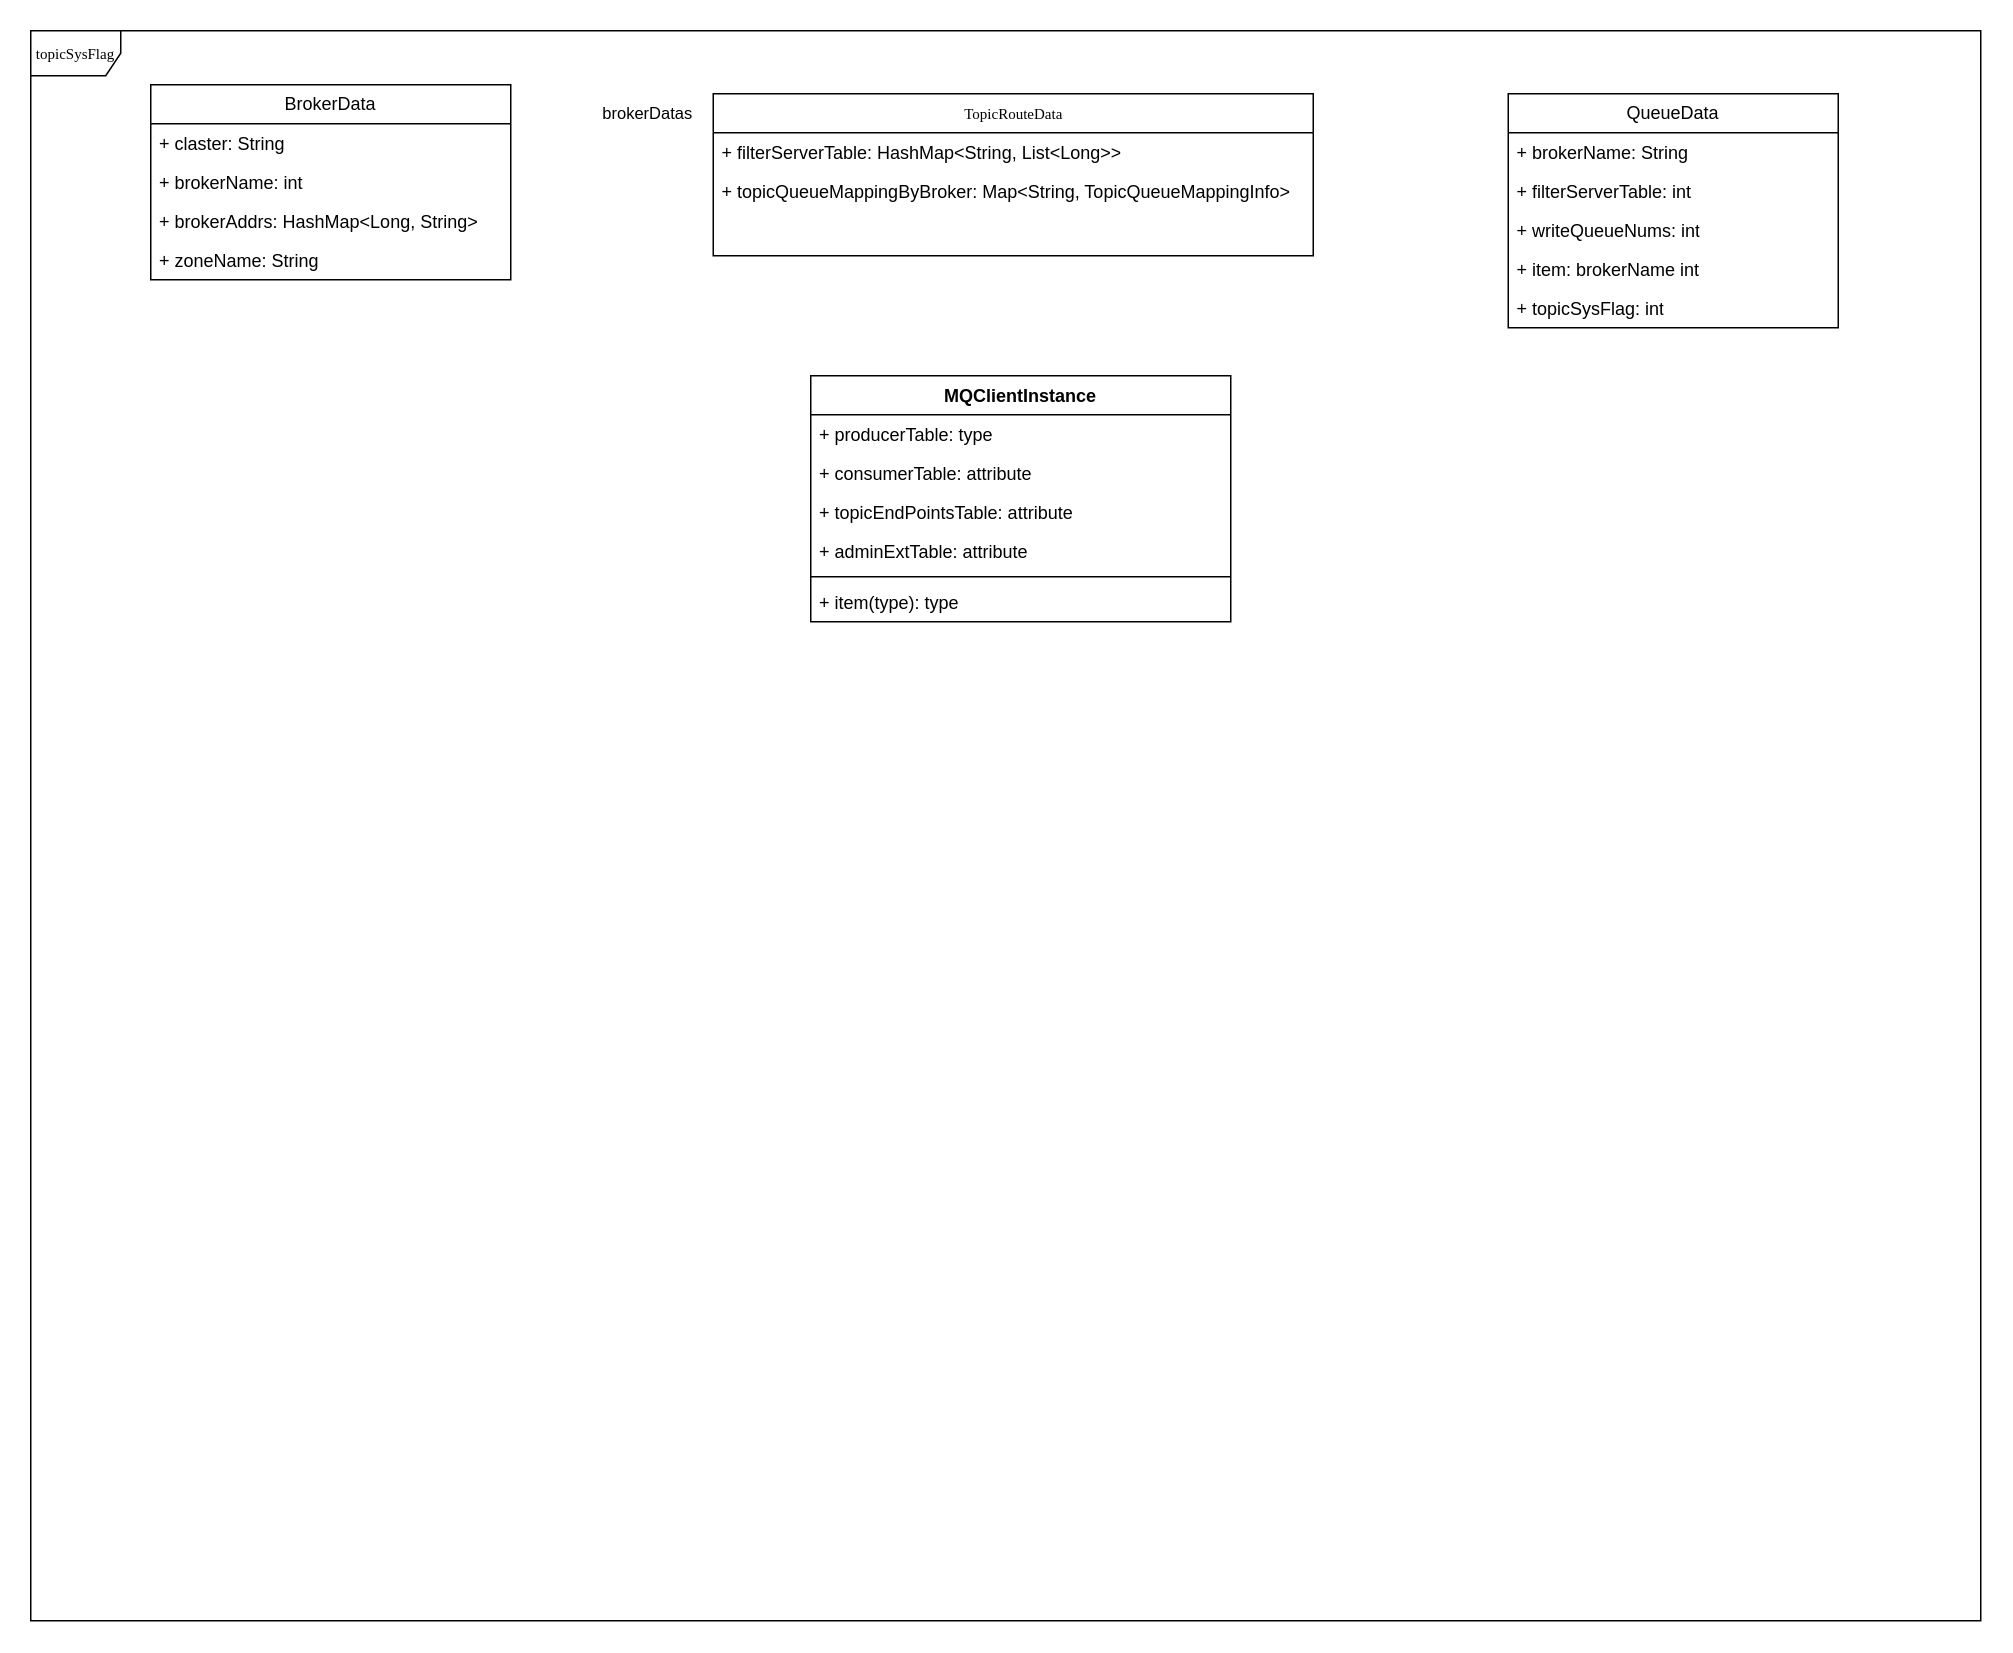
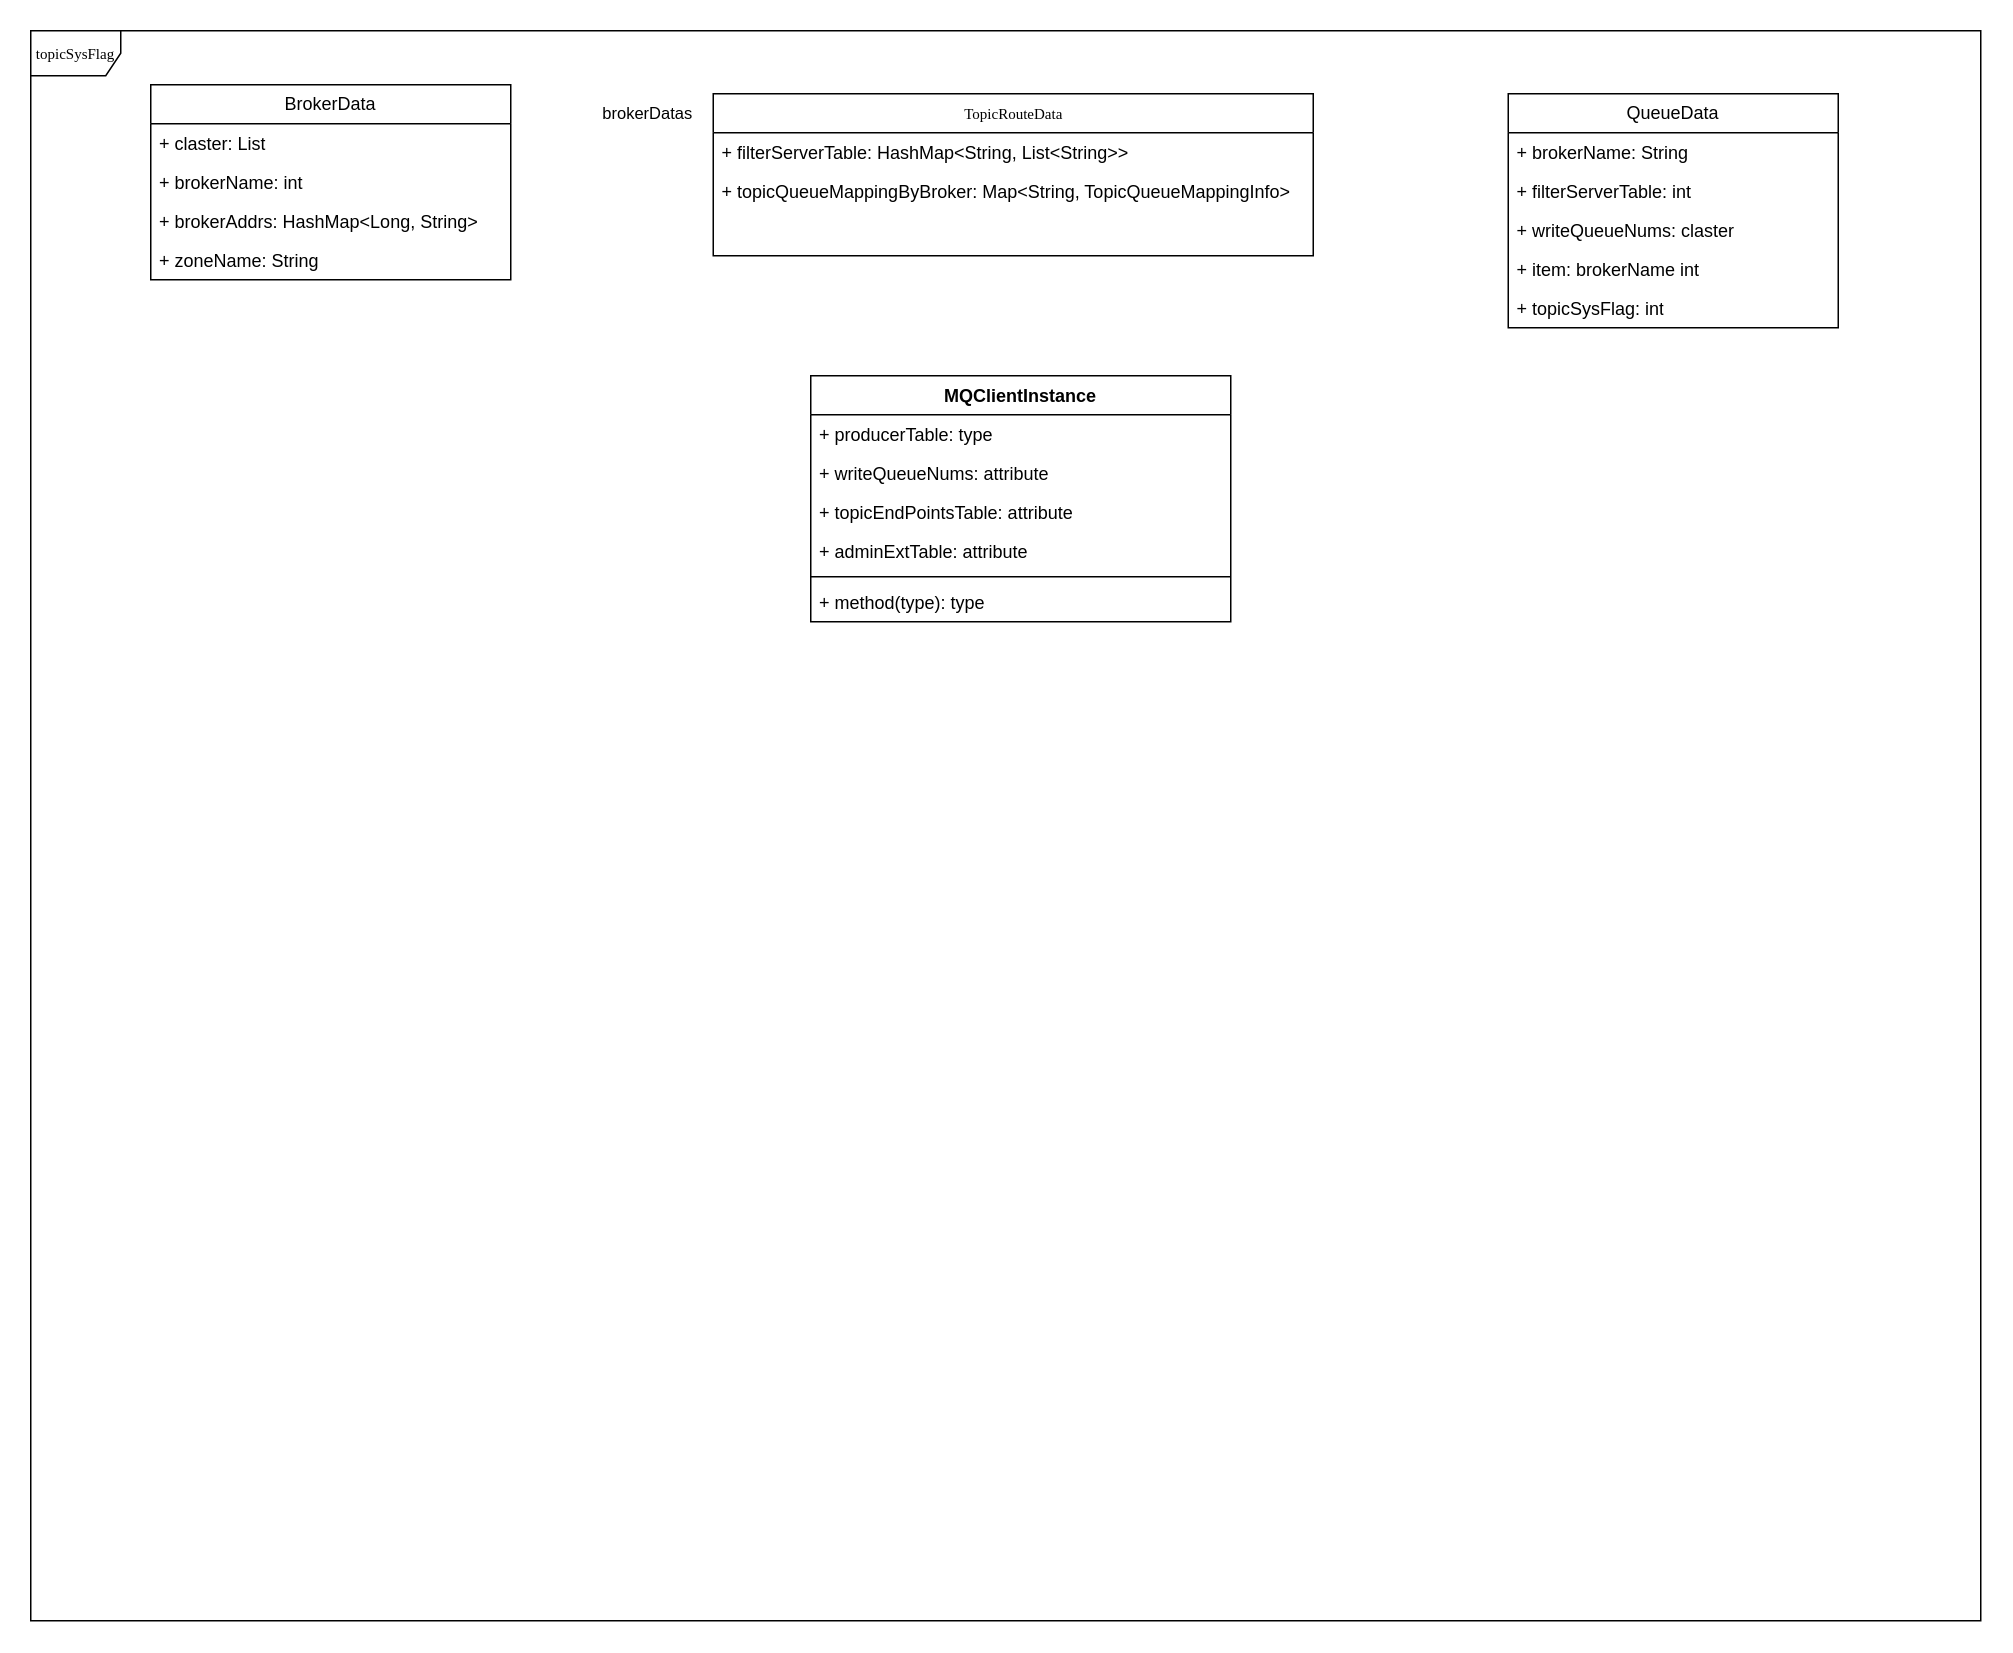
  <mxCell id="0" />
  <mxCell id="1" parent="0" />
  <mxCell id="2" value="topicSysFlag" style="shape=umlFrame;whiteSpace=wrap;html=1;rounded=0;shadow=0;comic=0;labelBackgroundColor=none;strokeWidth=1;fontFamily=Verdana;fontSize=10;align=center;" parent="1" vertex="1"><mxGeometry x="20" y="20" width="1300" height="1060" as="geometry" /></mxCell>
  <mxCell id="3" value="TopicRouteData" style="swimlane;html=1;fontStyle=0;childLayout=stackLayout;horizontal=1;startSize=26;fillColor=none;horizontalStack=0;resizeParent=1;resizeLast=0;collapsible=1;marginBottom=0;swimlaneFillColor=#ffffff;rounded=0;shadow=0;comic=0;labelBackgroundColor=none;strokeWidth=1;fontFamily=Verdana;fontSize=10;align=center;" parent="1" vertex="1"><mxGeometry x="475" y="62" width="400" height="108" as="geometry" /></mxCell>
- <mxCell id="4" value="+ filterServerTable: HashMap&amp;lt;String, List&amp;lt;Long&amp;gt;&amp;gt;" style="text;html=1;strokeColor=none;fillColor=none;align=left;verticalAlign=top;spacingLeft=4;spacingRight=4;whiteSpace=wrap;overflow=hidden;rotatable=0;points=[[0,0.5],[1,0.5]];portConstraint=eastwest;" parent="3" vertex="1"><mxGeometry y="26" width="400" height="26" as="geometry" /></mxCell>
+ <mxCell id="4" value="+ filterServerTable: HashMap&amp;lt;String, List&amp;lt;String&amp;gt;&amp;gt;" style="text;html=1;strokeColor=none;fillColor=none;align=left;verticalAlign=top;spacingLeft=4;spacingRight=4;whiteSpace=wrap;overflow=hidden;rotatable=0;points=[[0,0.5],[1,0.5]];portConstraint=eastwest;" parent="3" vertex="1"><mxGeometry y="26" width="400" height="26" as="geometry" /></mxCell>
  <mxCell id="5" value="+ topicQueueMappingByBroker: Map&amp;lt;String, TopicQueueMappingInfo&amp;gt;" style="text;strokeColor=none;fillColor=none;align=left;verticalAlign=top;spacingLeft=4;spacingRight=4;overflow=hidden;rotatable=0;points=[[0,0.5],[1,0.5]];portConstraint=eastwest;whiteSpace=wrap;html=1;" vertex="1" parent="3"><mxGeometry y="52" width="400" height="26" as="geometry" /></mxCell>
  <mxCell id="6" value="QueueData" style="swimlane;fontStyle=0;childLayout=stackLayout;horizontal=1;startSize=26;fillColor=none;horizontalStack=0;resizeParent=1;resizeParentMax=0;resizeLast=0;collapsible=1;marginBottom=0;whiteSpace=wrap;html=1;" vertex="1" parent="1"><mxGeometry x="1005" y="62" width="220" height="156" as="geometry" /></mxCell>
  <mxCell id="7" value="+ brokerName: String" style="text;strokeColor=none;fillColor=none;align=left;verticalAlign=top;spacingLeft=4;spacingRight=4;overflow=hidden;rotatable=0;points=[[0,0.5],[1,0.5]];portConstraint=eastwest;whiteSpace=wrap;html=1;" vertex="1" parent="6"><mxGeometry y="26" width="220" height="26" as="geometry" /></mxCell>
  <mxCell id="8" value="+ filterServerTable: int&amp;nbsp;" style="text;strokeColor=none;fillColor=none;align=left;verticalAlign=top;spacingLeft=4;spacingRight=4;overflow=hidden;rotatable=0;points=[[0,0.5],[1,0.5]];portConstraint=eastwest;whiteSpace=wrap;html=1;" vertex="1" parent="6"><mxGeometry y="52" width="220" height="26" as="geometry" /></mxCell>
- <mxCell id="9" value="+ writeQueueNums: int" style="text;strokeColor=none;fillColor=none;align=left;verticalAlign=top;spacingLeft=4;spacingRight=4;overflow=hidden;rotatable=0;points=[[0,0.5],[1,0.5]];portConstraint=eastwest;whiteSpace=wrap;html=1;" vertex="1" parent="6"><mxGeometry y="78" width="220" height="26" as="geometry" /></mxCell>
+ <mxCell id="9" value="+ writeQueueNums: claster" style="text;strokeColor=none;fillColor=none;align=left;verticalAlign=top;spacingLeft=4;spacingRight=4;overflow=hidden;rotatable=0;points=[[0,0.5],[1,0.5]];portConstraint=eastwest;whiteSpace=wrap;html=1;" vertex="1" parent="6"><mxGeometry y="78" width="220" height="26" as="geometry" /></mxCell>
  <mxCell id="10" value="+ item: brokerName int" style="text;strokeColor=none;fillColor=none;align=left;verticalAlign=top;spacingLeft=4;spacingRight=4;overflow=hidden;rotatable=0;points=[[0,0.5],[1,0.5]];portConstraint=eastwest;whiteSpace=wrap;html=1;" vertex="1" parent="6"><mxGeometry y="104" width="220" height="26" as="geometry" /></mxCell>
  <mxCell id="11" value="+ topicSysFlag: int&lt;div&gt;&lt;br&gt;&lt;/div&gt;" style="text;strokeColor=none;fillColor=none;align=left;verticalAlign=top;spacingLeft=4;spacingRight=4;overflow=hidden;rotatable=0;points=[[0,0.5],[1,0.5]];portConstraint=eastwest;whiteSpace=wrap;html=1;" vertex="1" parent="6"><mxGeometry y="130" width="220" height="26" as="geometry" /></mxCell>
  <mxCell id="12" value="BrokerData" style="swimlane;fontStyle=0;childLayout=stackLayout;horizontal=1;startSize=26;fillColor=none;horizontalStack=0;resizeParent=1;resizeParentMax=0;resizeLast=0;collapsible=1;marginBottom=0;whiteSpace=wrap;html=1;" vertex="1" parent="1"><mxGeometry x="100" y="56" width="240" height="130" as="geometry" /></mxCell>
- <mxCell id="13" value="+ claster: String" style="text;strokeColor=none;fillColor=none;align=left;verticalAlign=top;spacingLeft=4;spacingRight=4;overflow=hidden;rotatable=0;points=[[0,0.5],[1,0.5]];portConstraint=eastwest;whiteSpace=wrap;html=1;" vertex="1" parent="12"><mxGeometry y="26" width="240" height="26" as="geometry" /></mxCell>
+ <mxCell id="13" value="+ claster: List" style="text;strokeColor=none;fillColor=none;align=left;verticalAlign=top;spacingLeft=4;spacingRight=4;overflow=hidden;rotatable=0;points=[[0,0.5],[1,0.5]];portConstraint=eastwest;whiteSpace=wrap;html=1;" vertex="1" parent="12"><mxGeometry y="26" width="240" height="26" as="geometry" /></mxCell>
  <mxCell id="14" value="+ brokerName: int&amp;nbsp;" style="text;strokeColor=none;fillColor=none;align=left;verticalAlign=top;spacingLeft=4;spacingRight=4;overflow=hidden;rotatable=0;points=[[0,0.5],[1,0.5]];portConstraint=eastwest;whiteSpace=wrap;html=1;" vertex="1" parent="12"><mxGeometry y="52" width="240" height="26" as="geometry" /></mxCell>
  <mxCell id="15" value="+ brokerAddrs: HashMap&amp;lt;Long, String&amp;gt;" style="text;strokeColor=none;fillColor=none;align=left;verticalAlign=top;spacingLeft=4;spacingRight=4;overflow=hidden;rotatable=0;points=[[0,0.5],[1,0.5]];portConstraint=eastwest;whiteSpace=wrap;html=1;" vertex="1" parent="12"><mxGeometry y="78" width="240" height="26" as="geometry" /></mxCell>
  <mxCell id="16" value="+ zoneName: String" style="text;strokeColor=none;fillColor=none;align=left;verticalAlign=top;spacingLeft=4;spacingRight=4;overflow=hidden;rotatable=0;points=[[0,0.5],[1,0.5]];portConstraint=eastwest;whiteSpace=wrap;html=1;" vertex="1" parent="12"><mxGeometry y="104" width="240" height="26" as="geometry" /></mxCell>
  <mxCell id="17" value="brokerDatas" style="edgeLabel;html=1;align=center;verticalAlign=middle;resizable=0;points=[];" vertex="1" connectable="0" parent="1"><mxGeometry x="430" y="82" as="geometry"><mxPoint y="-8" as="offset" /></mxGeometry></mxCell>
  <mxCell id="18" value="MQClientInstance" style="swimlane;fontStyle=1;align=center;verticalAlign=top;childLayout=stackLayout;horizontal=1;startSize=26;horizontalStack=0;resizeParent=1;resizeParentMax=0;resizeLast=0;collapsible=1;marginBottom=0;whiteSpace=wrap;html=1;" vertex="1" parent="1"><mxGeometry x="540" y="250" width="280" height="164" as="geometry" /></mxCell>
  <mxCell id="19" value="+ producerTable: type" style="text;strokeColor=none;fillColor=none;align=left;verticalAlign=top;spacingLeft=4;spacingRight=4;overflow=hidden;rotatable=0;points=[[0,0.5],[1,0.5]];portConstraint=eastwest;whiteSpace=wrap;html=1;" vertex="1" parent="18"><mxGeometry y="26" width="280" height="26" as="geometry" /></mxCell>
- <mxCell id="20" value="+ consumerTable: attribute" style="text;strokeColor=none;fillColor=none;align=left;verticalAlign=top;spacingLeft=4;spacingRight=4;overflow=hidden;rotatable=0;points=[[0,0.5],[1,0.5]];portConstraint=eastwest;whiteSpace=wrap;html=1;" vertex="1" parent="18"><mxGeometry y="52" width="280" height="26" as="geometry" /></mxCell>
+ <mxCell id="20" value="+ writeQueueNums: attribute" style="text;strokeColor=none;fillColor=none;align=left;verticalAlign=top;spacingLeft=4;spacingRight=4;overflow=hidden;rotatable=0;points=[[0,0.5],[1,0.5]];portConstraint=eastwest;whiteSpace=wrap;html=1;" vertex="1" parent="18"><mxGeometry y="52" width="280" height="26" as="geometry" /></mxCell>
  <mxCell id="21" value="+ topicEndPointsTable: attribute" style="text;strokeColor=none;fillColor=none;align=left;verticalAlign=top;spacingLeft=4;spacingRight=4;overflow=hidden;rotatable=0;points=[[0,0.5],[1,0.5]];portConstraint=eastwest;whiteSpace=wrap;html=1;" vertex="1" parent="18"><mxGeometry y="78" width="280" height="26" as="geometry" /></mxCell>
  <mxCell id="22" value="+ adminExtTable: attribute" style="text;strokeColor=none;fillColor=none;align=left;verticalAlign=top;spacingLeft=4;spacingRight=4;overflow=hidden;rotatable=0;points=[[0,0.5],[1,0.5]];portConstraint=eastwest;whiteSpace=wrap;html=1;" vertex="1" parent="18"><mxGeometry y="104" width="280" height="26" as="geometry" /></mxCell>
  <mxCell id="23" value="" style="line;strokeWidth=1;fillColor=none;align=left;verticalAlign=middle;spacingTop=-1;spacingLeft=3;spacingRight=3;rotatable=0;labelPosition=right;points=[];portConstraint=eastwest;strokeColor=inherit;" vertex="1" parent="18"><mxGeometry y="130" width="280" height="8" as="geometry" /></mxCell>
- <mxCell id="24" value="+ item(type): type" style="text;strokeColor=none;fillColor=none;align=left;verticalAlign=top;spacingLeft=4;spacingRight=4;overflow=hidden;rotatable=0;points=[[0,0.5],[1,0.5]];portConstraint=eastwest;whiteSpace=wrap;html=1;" vertex="1" parent="18"><mxGeometry y="138" width="280" height="26" as="geometry" /></mxCell>
+ <mxCell id="24" value="+ method(type): type" style="text;strokeColor=none;fillColor=none;align=left;verticalAlign=top;spacingLeft=4;spacingRight=4;overflow=hidden;rotatable=0;points=[[0,0.5],[1,0.5]];portConstraint=eastwest;whiteSpace=wrap;html=1;" vertex="1" parent="18"><mxGeometry y="138" width="280" height="26" as="geometry" /></mxCell>
